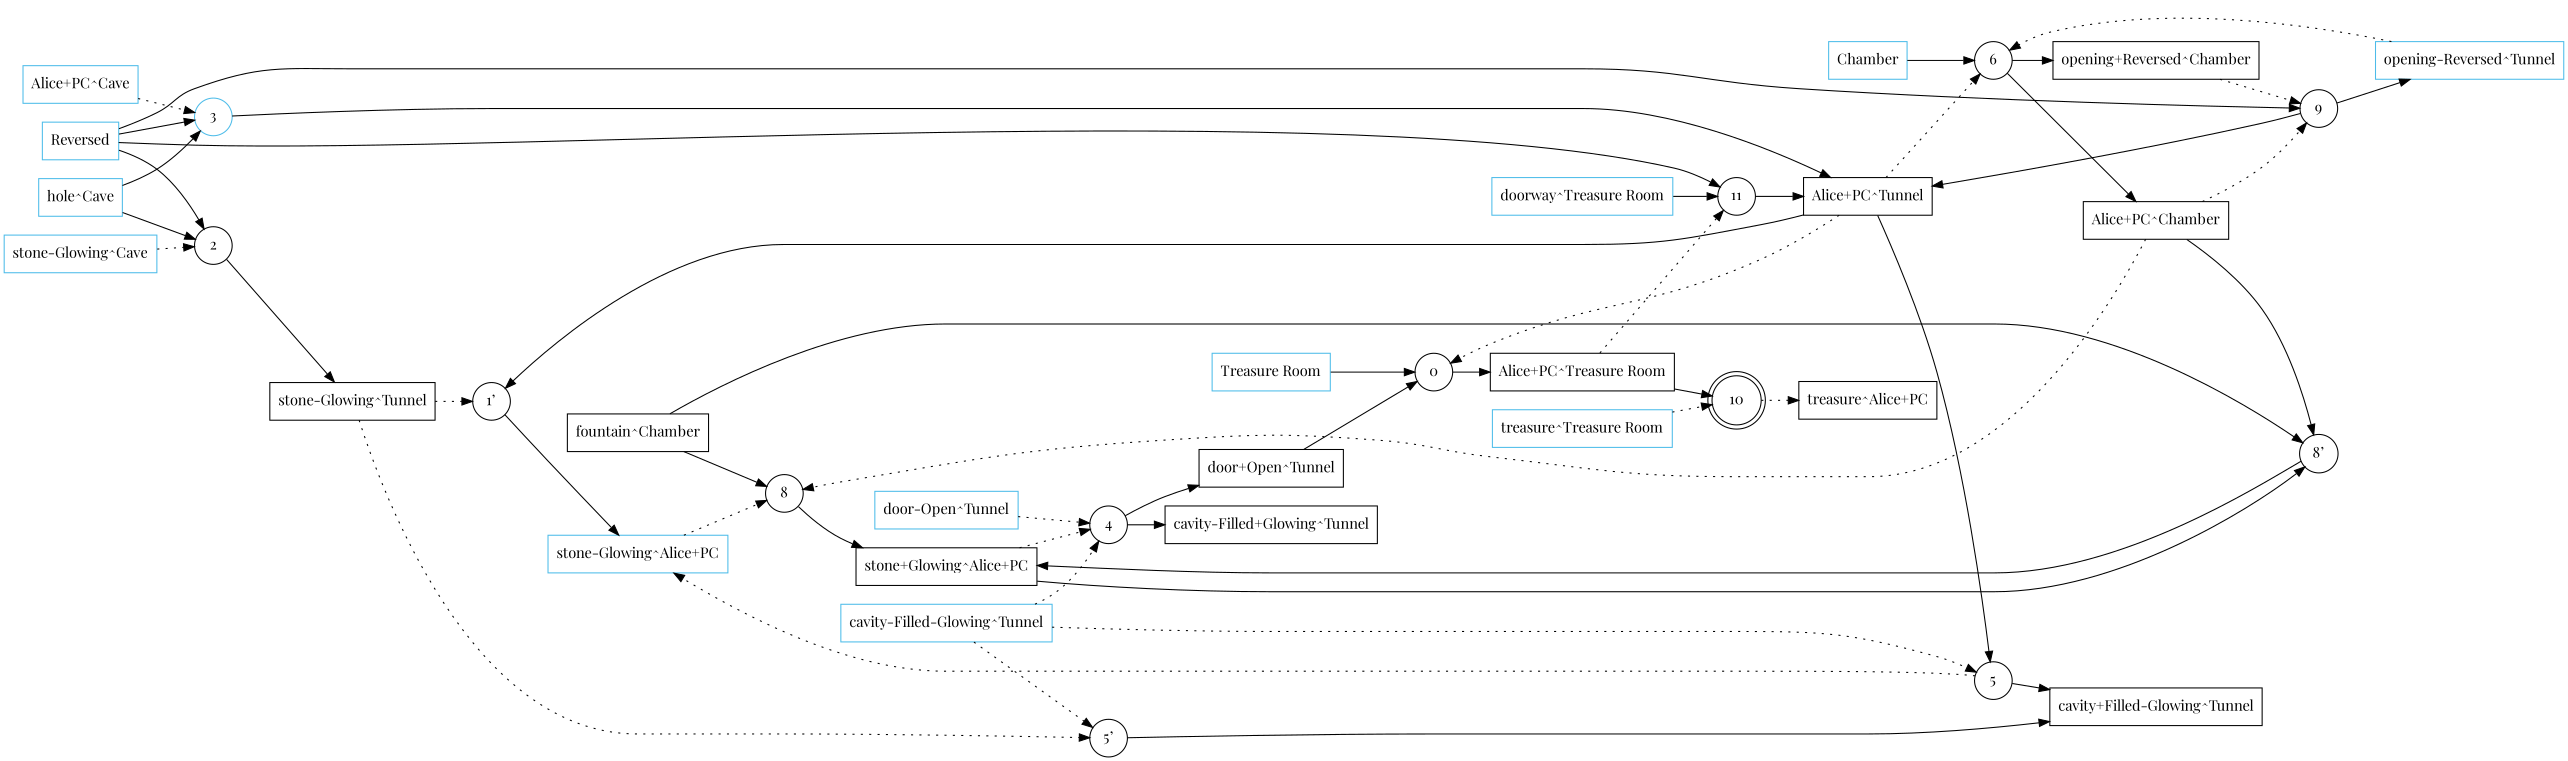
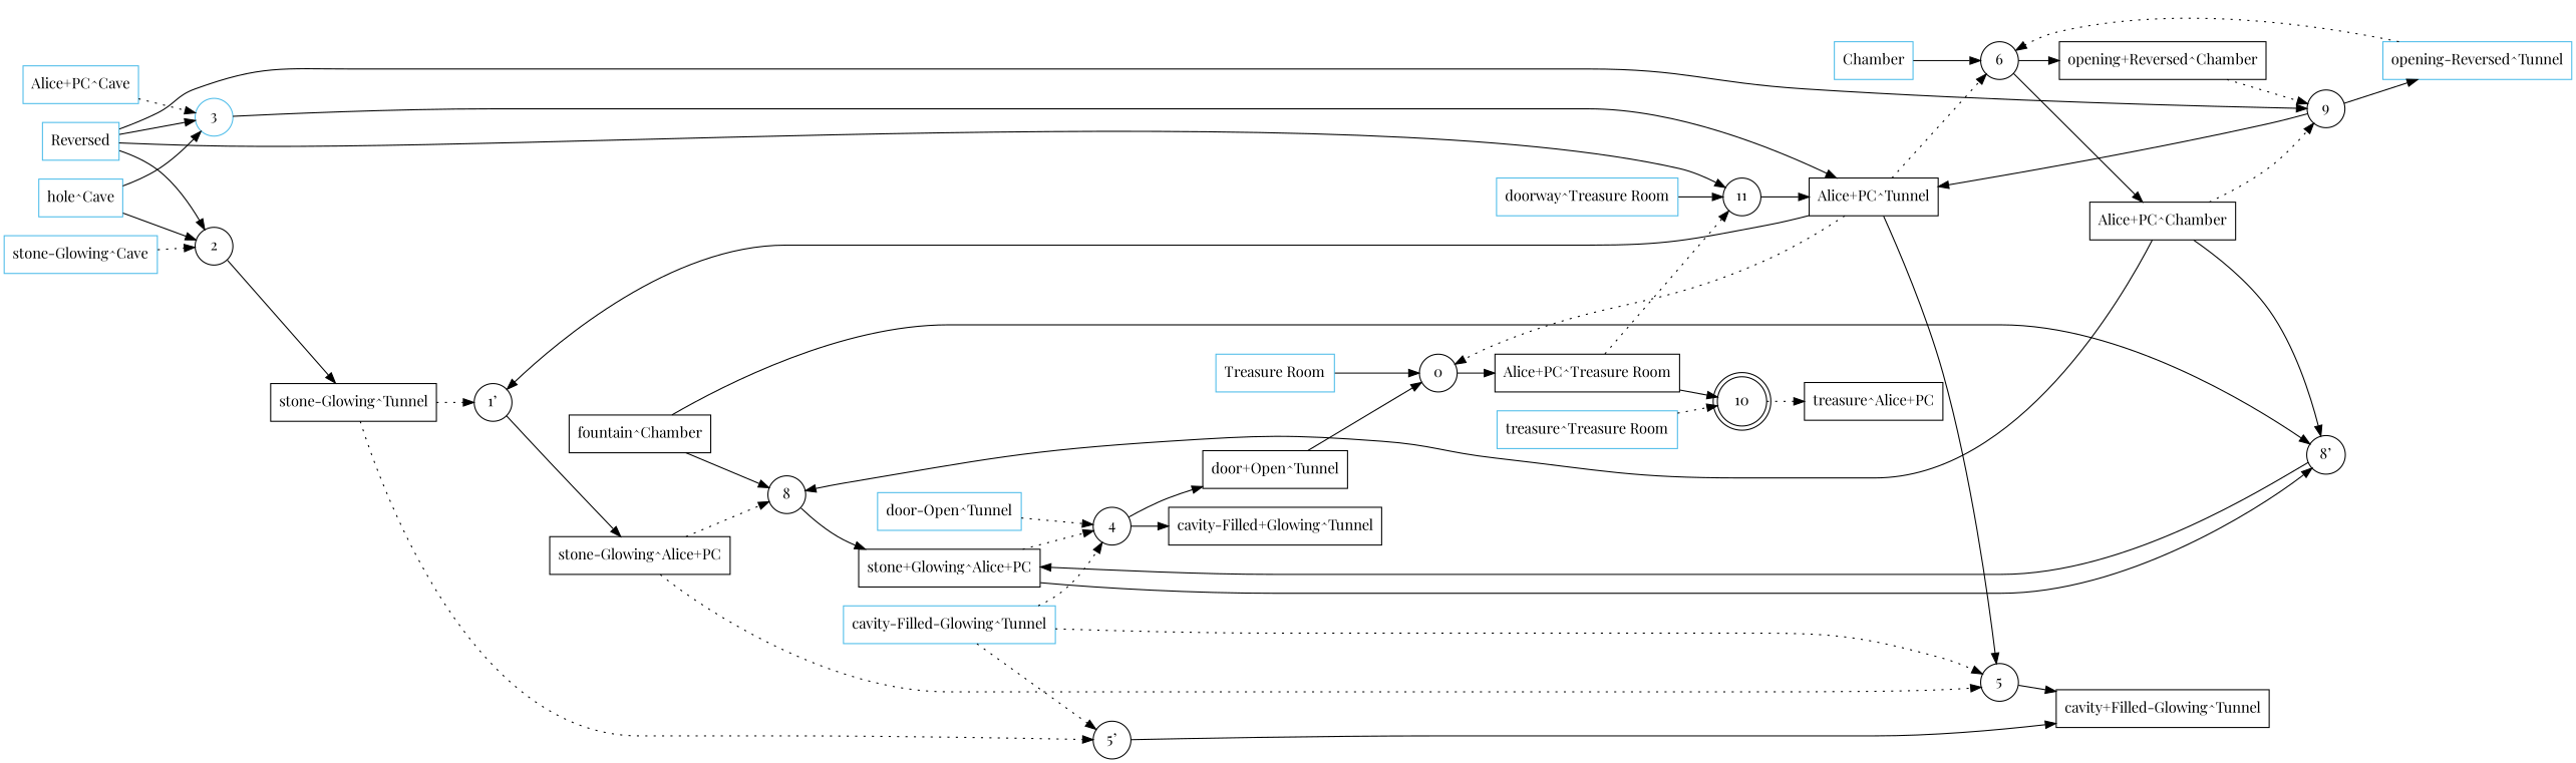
  digraph {
    fontname="Playfair Display"
    rankdir=LR
    node [fontname="Playfair Display" shape=box]
    edge [fontname="Playfair Display"]
    n1 [color="#4dbce9" label=Reversed]
    n2 [label=2 shape=circle]
    n3 [color="#4dbce9" label=3 shape=circle]
    n4 [label=9 shape=circle]
    n5 [label=11 shape=circle]
    n6 [label="stone-Glowing^Tunnel"]
    n7 [label="Alice+PC^Tunnel"]
    n8 [color="#4dbce9" label="opening-Reversed^Tunnel"]
    n9 [color="#4dbce9" label="Alice+PC^Cave"]
    n10 [label="1’" shape=circle]
    n11 [label=5 shape=circle]
    n12 [label=6 shape=circle]
    n13 [label=0 shape=circle]
-   n14 [label="stone-Glowing^Alice+PC" color="#4dbce9"]
+   n14 [label="stone-Glowing^Alice+PC"]
    n15 [label="cavity+Filled-Glowing^Tunnel"]
    n16 [label="Alice+PC^Chamber"]
    n17 [label="opening+Reversed^Chamber"]
    n18 [label="Alice+PC^Treasure Room"]
    n19 [label=8 shape=circle]
    n20 [label="8’" shape=circle]
    n21 [label="stone+Glowing^Alice+PC"]
    n22 [label=10 shape=doublecircle]
    n23 [label="treasure^Alice+PC"]
    n24 [color="#4dbce9" label="stone-Glowing^Cave"]
    n25 [label="5’" shape=circle]
    n26 [label=4 shape=circle]
    n27 [label="cavity-Filled+Glowing^Tunnel"]
    n28 [label="door+Open^Tunnel"]
    n29 [color="#4dbce9" label="hole^Cave"]
    n30 [color="#4dbce9" label="cavity-Filled-Glowing^Tunnel"]
    n31 [color="#4dbce9" label="door-Open^Tunnel"]
    n32 [color="#4dbce9" label=Chamber]
    n33 [color=black label="fountain^Chamber"]
    n34 [color="#4dbce9" label="Treasure Room"]
    n35 [color="#4dbce9" label="treasure^Treasure Room"]
    n36 [color="#4dbce9" label="doorway^Treasure Room"]
    n1 -> n2
    n1 -> n3
    n1 -> n4
    n1 -> n5
    n2 -> n6
    n3 -> n7
    n4 -> n7
    n4 -> n8
    n5 -> n7
    n6 -> n10 [style=dotted]
    n6 -> n25 [style=dotted]
    n7 -> n10
    n7 -> n11
    n7 -> n12 [style=dotted]
    n7 -> n13 [style=dotted]
    n8 -> n12 [style=dotted]
    n9 -> n3 [style=dotted]
    n10 -> n14
    n11 -> n15
    n12 -> n16
    n12 -> n17
    n13 -> n18
-   n11 -> n14 [style=dotted]
+   n14 -> n11 [style=dotted]
    n14 -> n19 [style=dotted]
    n16 -> n4 [style=dotted]
-   n16 -> n19 [style=dotted]
+   n16 -> n19
    n16 -> n20
    n17 -> n4 [style=dotted]
    n18 -> n5 [style=dotted]
    n18 -> n22
    n19 -> n21
    n20 -> n21
    n21 -> n20
    n21 -> n26 [style=dotted]
    n22 -> n23 [style=dotted]
    n24 -> n2 [style=dotted]
    n25 -> n15
    n26 -> n27
    n26 -> n28
    n28 -> n13
    n29 -> n2
    n29 -> n3
    n30 -> n11 [style=dotted]
    n30 -> n25 [style=dotted]
    n30 -> n26 [style=dotted]
    n31 -> n26 [style=dotted]
    n32 -> n12
    n33 -> n19
    n33 -> n20
    n34 -> n13
    n35 -> n22 [style=dotted]
    n36 -> n5
  }
